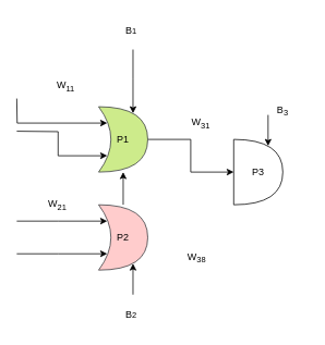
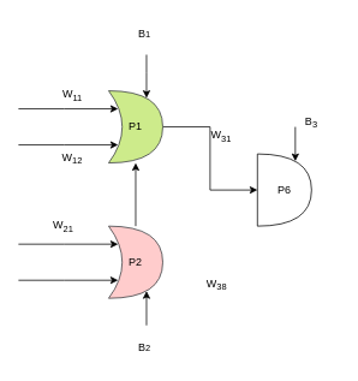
  <mxCell id="0" />
  <mxCell id="1" parent="0" />
  <mxCell id="2" style="edgeStyle=orthogonalEdgeStyle;rounded=0;orthogonalLoop=1;jettySize=auto;html=1;entryX=0;entryY=0.5;entryDx=0;entryDy=0;entryPerimeter=0;" edge="1" parent="1" source="6" target="13"><mxGeometry relative="1" as="geometry" /></mxCell>
  <mxCell id="3" style="edgeStyle=orthogonalEdgeStyle;rounded=0;orthogonalLoop=1;jettySize=auto;html=1;exitX=0.175;exitY=0.25;exitDx=0;exitDy=0;exitPerimeter=0;startArrow=classic;startFill=1;endArrow=none;endFill=0;" edge="1" parent="1" source="6"><mxGeometry relative="1" as="geometry"><mxPoint x="20" y="120" as="targetPoint" /></mxGeometry></mxCell>
  <mxCell id="4" style="edgeStyle=orthogonalEdgeStyle;rounded=0;orthogonalLoop=1;jettySize=auto;html=1;exitX=0.175;exitY=0.75;exitDx=0;exitDy=0;exitPerimeter=0;endArrow=none;endFill=0;startArrow=classic;startFill=1;" edge="1" parent="1" source="6"><mxGeometry relative="1" as="geometry"><mxPoint x="20" y="160" as="targetPoint" /></mxGeometry></mxCell>
  <mxCell id="5" style="edgeStyle=orthogonalEdgeStyle;rounded=0;orthogonalLoop=1;jettySize=auto;html=1;exitX=0.7;exitY=0.1;exitDx=0;exitDy=0;exitPerimeter=0;startArrow=classic;startFill=1;endArrow=none;endFill=0;" edge="1" parent="1" source="6"><mxGeometry relative="1" as="geometry"><mxPoint x="162" y="60" as="targetPoint" /></mxGeometry></mxCell>
- <mxCell id="6" value="P1" style="shape=xor;whiteSpace=wrap;html=1;fillColor=#cdeb8b;strokeColor=#36393d;" vertex="1" parent="1"><mxGeometry x="120" y="130" width="60" height="80" as="geometry" /></mxCell>
+ <mxCell id="6" value="P1" style="shape=xor;whiteSpace=wrap;html=1;fillColor=#cdeb8b;strokeColor=#36393d;" vertex="1" parent="1"><mxGeometry x="120" y="100" width="60" height="80" as="geometry" /></mxCell>
  <mxCell id="7" style="edgeStyle=orthogonalEdgeStyle;rounded=0;orthogonalLoop=1;jettySize=auto;html=1;" edge="1" parent="1" source="11" target="6"><mxGeometry relative="1" as="geometry" /></mxCell>
  <mxCell id="8" style="edgeStyle=orthogonalEdgeStyle;rounded=0;orthogonalLoop=1;jettySize=auto;html=1;exitX=0.175;exitY=0.25;exitDx=0;exitDy=0;exitPerimeter=0;startArrow=classic;startFill=1;endArrow=none;endFill=0;" edge="1" parent="1" source="11"><mxGeometry relative="1" as="geometry"><mxPoint x="20" y="270" as="targetPoint" /></mxGeometry></mxCell>
  <mxCell id="9" style="edgeStyle=orthogonalEdgeStyle;rounded=0;orthogonalLoop=1;jettySize=auto;html=1;exitX=0.175;exitY=0.75;exitDx=0;exitDy=0;exitPerimeter=0;endArrow=none;endFill=0;startArrow=classic;startFill=1;" edge="1" parent="1" source="11"><mxGeometry relative="1" as="geometry"><mxPoint x="20" y="310" as="targetPoint" /></mxGeometry></mxCell>
  <mxCell id="10" style="edgeStyle=orthogonalEdgeStyle;rounded=0;orthogonalLoop=1;jettySize=auto;html=1;exitX=0.7;exitY=0.9;exitDx=0;exitDy=0;exitPerimeter=0;startArrow=classic;startFill=1;endArrow=none;endFill=0;" edge="1" parent="1" source="11"><mxGeometry relative="1" as="geometry"><mxPoint x="162" y="360" as="targetPoint" /></mxGeometry></mxCell>
  <mxCell id="11" value="P2" style="shape=xor;whiteSpace=wrap;html=1;fillColor=#ffcccc;strokeColor=#36393d;" vertex="1" parent="1"><mxGeometry x="120" y="250" width="60" height="80" as="geometry" /></mxCell>
  <mxCell id="12" style="edgeStyle=orthogonalEdgeStyle;rounded=0;orthogonalLoop=1;jettySize=auto;html=1;exitX=0.7;exitY=0.1;exitDx=0;exitDy=0;exitPerimeter=0;startArrow=classic;startFill=1;endArrow=none;endFill=0;" edge="1" parent="1" source="13"><mxGeometry relative="1" as="geometry"><mxPoint x="327" y="140" as="targetPoint" /></mxGeometry></mxCell>
- <mxCell id="13" value="P3" style="shape=or;whiteSpace=wrap;html=1;" vertex="1" parent="1"><mxGeometry x="285" y="170" width="60" height="80" as="geometry" /></mxCell>
+ <mxCell id="13" value="P6" style="shape=or;whiteSpace=wrap;html=1;" vertex="1" parent="1"><mxGeometry x="285" y="170" width="60" height="80" as="geometry" /></mxCell>
+ <mxCell id="14" value="W&lt;sub&gt;12&lt;/sub&gt;" style="text;html=1;strokeColor=none;fillColor=none;align=center;verticalAlign=middle;whiteSpace=wrap;rounded=0;" vertex="1" parent="1"><mxGeometry x="50" y="160" width="60" height="30" as="geometry" /></mxCell>
  <mxCell id="15" value="W&lt;sub&gt;11&lt;/sub&gt;" style="text;html=1;strokeColor=none;fillColor=none;align=center;verticalAlign=middle;whiteSpace=wrap;rounded=0;" vertex="1" parent="1"><mxGeometry x="50" y="90" width="60" height="30" as="geometry" /></mxCell>
  <mxCell id="16" value="W&lt;sub&gt;21&lt;/sub&gt;" style="text;html=1;strokeColor=none;fillColor=none;align=center;verticalAlign=middle;whiteSpace=wrap;rounded=0;" vertex="1" parent="1"><mxGeometry x="40" y="235" width="60" height="30" as="geometry" /></mxCell>
  <mxCell id="17" value="B&lt;span style=&quot;font-size: 10px&quot;&gt;2&lt;/span&gt;" style="text;html=1;strokeColor=none;fillColor=none;align=center;verticalAlign=middle;whiteSpace=wrap;rounded=0;" vertex="1" parent="1"><mxGeometry x="130" y="370" width="60" height="30" as="geometry" /></mxCell>
  <mxCell id="18" value="&lt;sub&gt;&lt;span style=&quot;font-size: 12px&quot;&gt;B&lt;/span&gt;1&lt;/sub&gt;" style="text;html=1;strokeColor=none;fillColor=none;align=center;verticalAlign=middle;whiteSpace=wrap;rounded=0;" vertex="1" parent="1"><mxGeometry x="130" y="20" width="60" height="30" as="geometry" /></mxCell>
  <mxCell id="19" value="W&lt;sub&gt;31&lt;/sub&gt;" style="text;html=1;strokeColor=none;fillColor=none;align=center;verticalAlign=middle;whiteSpace=wrap;rounded=0;" vertex="1" parent="1"><mxGeometry x="215" y="135" width="60" height="30" as="geometry" /></mxCell>
  <mxCell id="20" value="W&lt;sub&gt;38&lt;/sub&gt;" style="text;html=1;strokeColor=none;fillColor=none;align=center;verticalAlign=middle;whiteSpace=wrap;rounded=0;" vertex="1" parent="1"><mxGeometry x="210" y="300" width="60" height="30" as="geometry" /></mxCell>
  <mxCell id="21" value="B&lt;sub&gt;3&lt;/sub&gt;" style="text;html=1;strokeColor=none;fillColor=none;align=center;verticalAlign=middle;whiteSpace=wrap;rounded=0;" vertex="1" parent="1"><mxGeometry x="315" y="120" width="60" height="30" as="geometry" /></mxCell>
